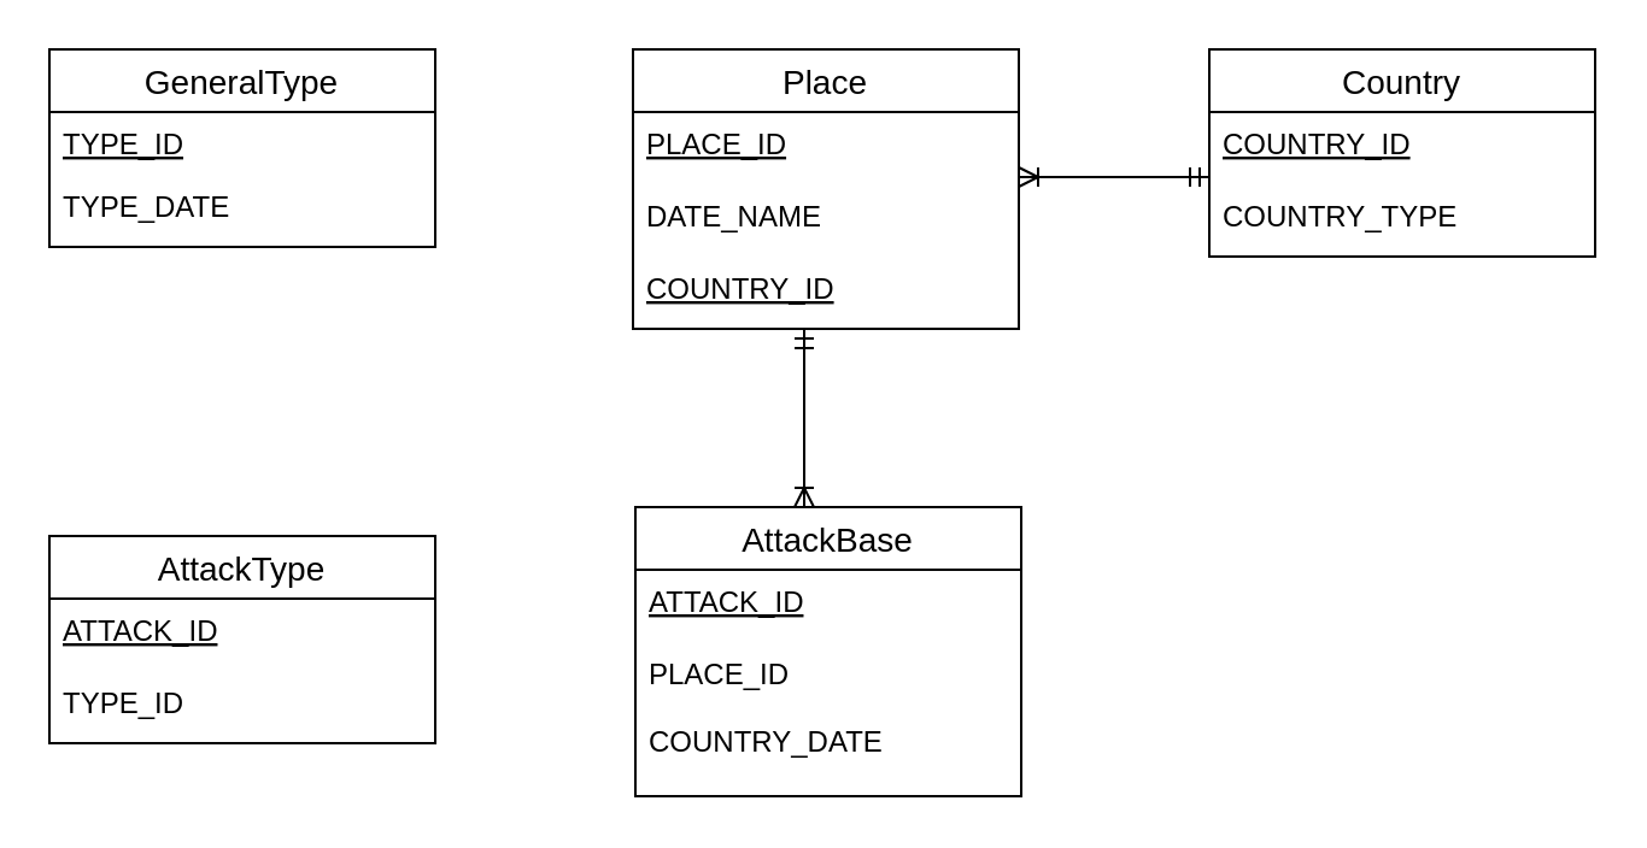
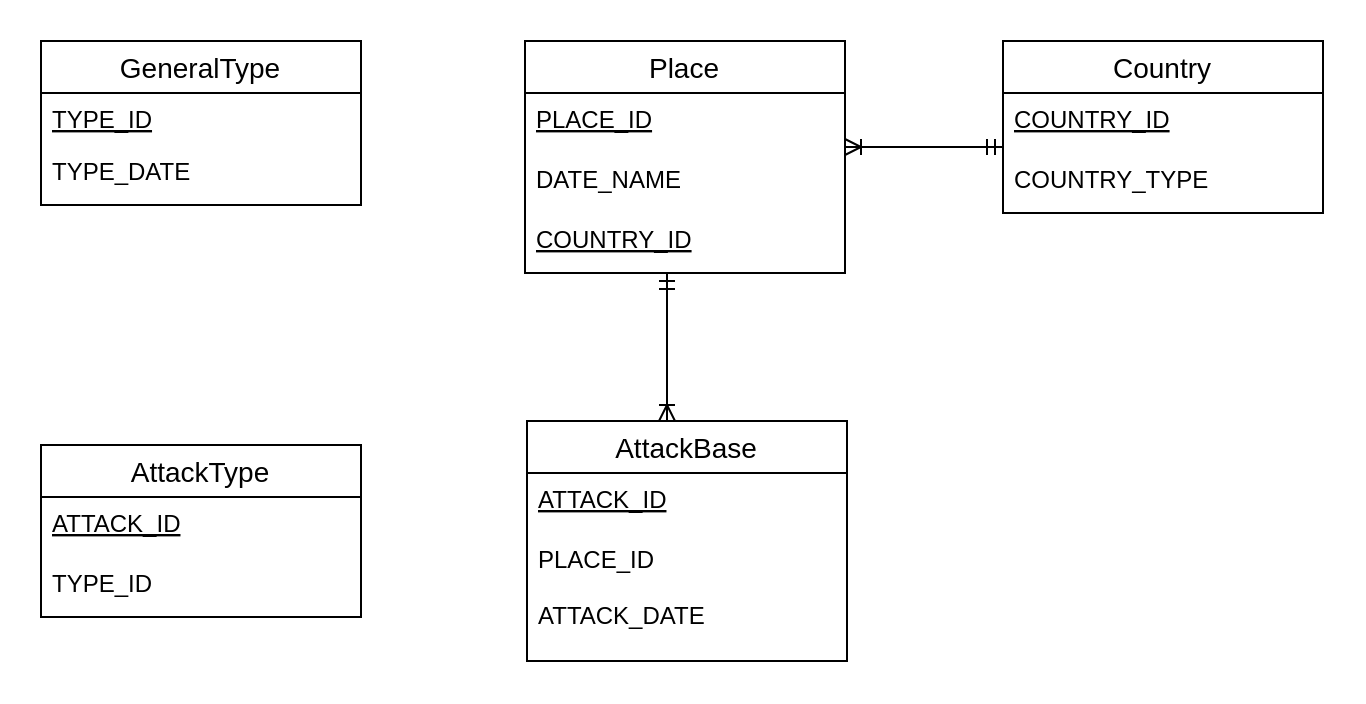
  <mxCell id="0" />
  <mxCell id="1" parent="0" />
  <mxCell id="2" value="GeneralType" style="swimlane;fontStyle=0;childLayout=stackLayout;horizontal=1;startSize=26;horizontalStack=0;resizeParent=1;resizeParentMax=0;resizeLast=0;collapsible=1;marginBottom=0;align=center;fontSize=14;" parent="1" vertex="1"><mxGeometry x="20" y="20" width="160" height="82" as="geometry" /></mxCell>
  <mxCell id="3" value="TYPE_ID" style="text;strokeColor=none;fillColor=none;spacingLeft=4;spacingRight=4;overflow=hidden;rotatable=0;points=[[0,0.5],[1,0.5]];portConstraint=eastwest;fontSize=12;fontStyle=4" parent="2" vertex="1"><mxGeometry y="26" width="160" height="26" as="geometry" /></mxCell>
  <mxCell id="4" value="TYPE_DATE" style="text;strokeColor=none;fillColor=none;spacingLeft=4;spacingRight=4;overflow=hidden;rotatable=0;points=[[0,0.5],[1,0.5]];portConstraint=eastwest;fontSize=12;" parent="2" vertex="1"><mxGeometry y="52" width="160" height="30" as="geometry" /></mxCell>
  <mxCell id="5" value="AttackType" style="swimlane;fontStyle=0;childLayout=stackLayout;horizontal=1;startSize=26;horizontalStack=0;resizeParent=1;resizeParentMax=0;resizeLast=0;collapsible=1;marginBottom=0;align=center;fontSize=14;" parent="1" vertex="1"><mxGeometry x="20" y="222" width="160" height="86" as="geometry" /></mxCell>
  <mxCell id="6" value="ATTACK_ID" style="text;strokeColor=none;fillColor=none;spacingLeft=4;spacingRight=4;overflow=hidden;rotatable=0;points=[[0,0.5],[1,0.5]];portConstraint=eastwest;fontSize=12;fontStyle=4" parent="5" vertex="1"><mxGeometry y="26" width="160" height="30" as="geometry" /></mxCell>
  <mxCell id="7" value="TYPE_ID" style="text;strokeColor=none;fillColor=none;spacingLeft=4;spacingRight=4;overflow=hidden;rotatable=0;points=[[0,0.5],[1,0.5]];portConstraint=eastwest;fontSize=12;" parent="5" vertex="1"><mxGeometry y="56" width="160" height="30" as="geometry" /></mxCell>
  <mxCell id="8" value="AttackBase" style="swimlane;fontStyle=0;childLayout=stackLayout;horizontal=1;startSize=26;horizontalStack=0;resizeParent=1;resizeParentMax=0;resizeLast=0;collapsible=1;marginBottom=0;align=center;fontSize=14;" parent="1" vertex="1"><mxGeometry x="263" y="210" width="160" height="120" as="geometry" /></mxCell>
  <mxCell id="9" value="ATTACK_ID" style="text;strokeColor=none;fillColor=none;spacingLeft=4;spacingRight=4;overflow=hidden;rotatable=0;points=[[0,0.5],[1,0.5]];portConstraint=eastwest;fontSize=12;fontStyle=4" parent="8" vertex="1"><mxGeometry y="26" width="160" height="30" as="geometry" /></mxCell>
- <mxCell id="10" value="PLACE_ID&#10;&#10;COUNTRY_DATE" style="text;strokeColor=none;fillColor=none;spacingLeft=4;spacingRight=4;overflow=hidden;rotatable=0;points=[[0,0.5],[1,0.5]];portConstraint=eastwest;fontSize=12;" parent="8" vertex="1"><mxGeometry y="56" width="160" height="64" as="geometry" /></mxCell>
+ <mxCell id="10" value="PLACE_ID&#10;&#10;ATTACK_DATE" style="text;strokeColor=none;fillColor=none;spacingLeft=4;spacingRight=4;overflow=hidden;rotatable=0;points=[[0,0.5],[1,0.5]];portConstraint=eastwest;fontSize=12;" parent="8" vertex="1"><mxGeometry y="56" width="160" height="64" as="geometry" /></mxCell>
  <mxCell id="11" style="edgeStyle=orthogonalEdgeStyle;rounded=0;orthogonalLoop=1;jettySize=auto;html=1;startArrow=ERmandOne;startFill=0;endArrow=ERoneToMany;endFill=0;" parent="1" edge="1"><mxGeometry relative="1" as="geometry"><mxPoint x="333" y="136" as="sourcePoint" /><mxPoint x="333" y="210" as="targetPoint" /><Array as="points"><mxPoint x="333" y="200" /><mxPoint x="333" y="200" /></Array></mxGeometry></mxCell>
  <mxCell id="12" value="Place" style="swimlane;fontStyle=0;childLayout=stackLayout;horizontal=1;startSize=26;horizontalStack=0;resizeParent=1;resizeParentMax=0;resizeLast=0;collapsible=1;marginBottom=0;align=center;fontSize=14;" parent="1" vertex="1"><mxGeometry x="262" y="20" width="160" height="116" as="geometry" /></mxCell>
  <mxCell id="13" value="PLACE_ID" style="text;strokeColor=none;fillColor=none;spacingLeft=4;spacingRight=4;overflow=hidden;rotatable=0;points=[[0,0.5],[1,0.5]];portConstraint=eastwest;fontSize=12;fontStyle=4" parent="12" vertex="1"><mxGeometry y="26" width="160" height="30" as="geometry" /></mxCell>
  <mxCell id="14" value="DATE_NAME" style="text;strokeColor=none;fillColor=none;spacingLeft=4;spacingRight=4;overflow=hidden;rotatable=0;points=[[0,0.5],[1,0.5]];portConstraint=eastwest;fontSize=12;" parent="12" vertex="1"><mxGeometry y="56" width="160" height="30" as="geometry" /></mxCell>
  <mxCell id="15" value="COUNTRY_ID" style="text;strokeColor=none;fillColor=none;spacingLeft=4;spacingRight=4;overflow=hidden;rotatable=0;points=[[0,0.5],[1,0.5]];portConstraint=eastwest;fontSize=12;fontStyle=4" parent="12" vertex="1"><mxGeometry y="86" width="160" height="30" as="geometry" /></mxCell>
  <mxCell id="16" value="Country" style="swimlane;fontStyle=0;childLayout=stackLayout;horizontal=1;startSize=26;horizontalStack=0;resizeParent=1;resizeParentMax=0;resizeLast=0;collapsible=1;marginBottom=0;align=center;fontSize=14;" parent="1" vertex="1"><mxGeometry x="501" y="20" width="160" height="86" as="geometry" /></mxCell>
  <mxCell id="17" value="COUNTRY_ID" style="text;strokeColor=none;fillColor=none;spacingLeft=4;spacingRight=4;overflow=hidden;rotatable=0;points=[[0,0.5],[1,0.5]];portConstraint=eastwest;fontSize=12;fontStyle=4" parent="16" vertex="1"><mxGeometry y="26" width="160" height="30" as="geometry" /></mxCell>
  <mxCell id="18" value="COUNTRY_TYPE" style="text;strokeColor=none;fillColor=none;spacingLeft=4;spacingRight=4;overflow=hidden;rotatable=0;points=[[0,0.5],[1,0.5]];portConstraint=eastwest;fontSize=12;" parent="16" vertex="1"><mxGeometry y="56" width="160" height="30" as="geometry" /></mxCell>
  <mxCell id="19" style="edgeStyle=orthogonalEdgeStyle;rounded=0;orthogonalLoop=1;jettySize=auto;html=1;endArrow=ERmandOne;endFill=0;startArrow=ERoneToMany;startFill=0;" parent="1" edge="1"><mxGeometry relative="1" as="geometry"><mxPoint x="422" y="73" as="sourcePoint" /><mxPoint x="501" y="73" as="targetPoint" /></mxGeometry></mxCell>
